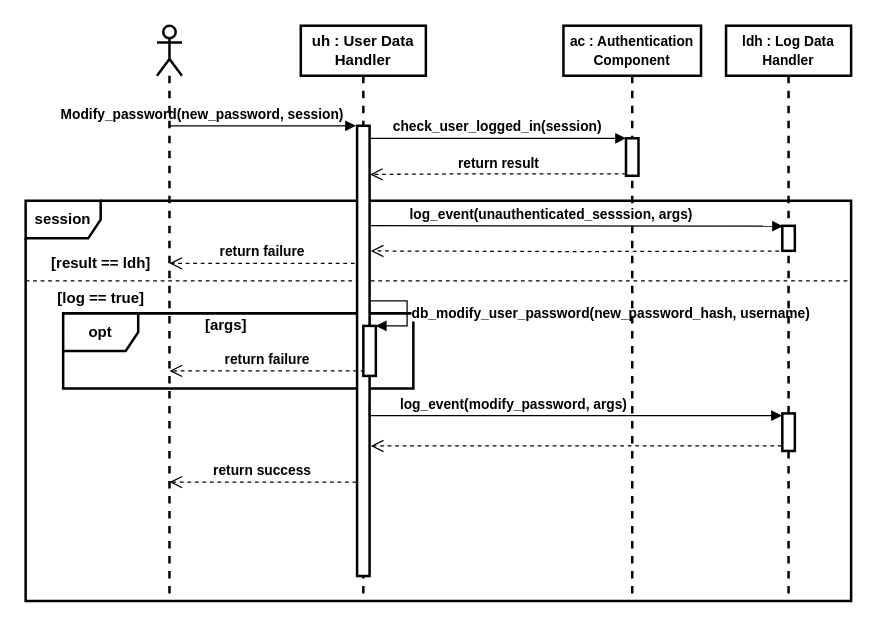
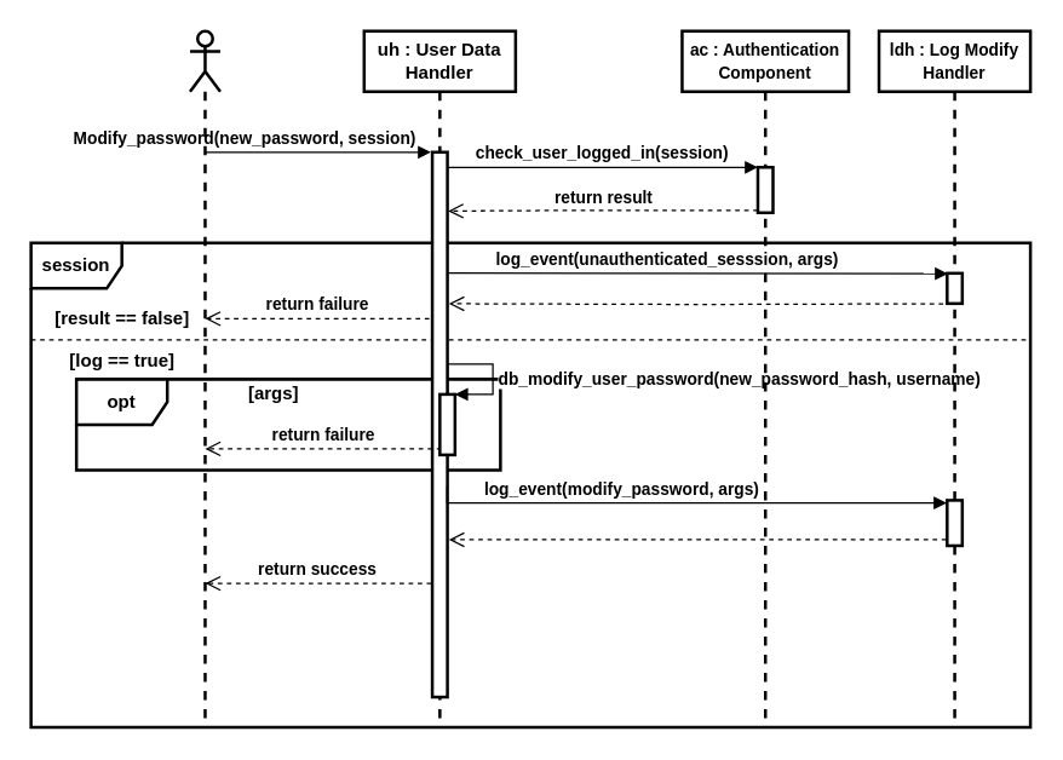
  <mxCell id="0" />
  <mxCell id="1" parent="0" />
  <mxCell id="2" value="&lt;b&gt;opt&lt;/b&gt;" style="shape=umlFrame;whiteSpace=wrap;html=1;strokeWidth=2;" vertex="1" parent="1"><mxGeometry x="50" y="250" width="280" height="60" as="geometry" /></mxCell>
  <mxCell id="3" value="&lt;b&gt;session&lt;/b&gt;" style="shape=umlFrame;whiteSpace=wrap;html=1;strokeWidth=2;" parent="1" vertex="1"><mxGeometry x="20" y="160" width="660" height="320" as="geometry" /></mxCell>
  <mxCell id="4" value="" style="line;strokeWidth=1;fillColor=none;align=left;verticalAlign=middle;spacingTop=-1;spacingLeft=3;spacingRight=3;rotatable=0;labelPosition=right;points=[];portConstraint=eastwest;dashed=1;" parent="1" vertex="1"><mxGeometry x="20" y="220" width="660" height="8" as="geometry" /></mxCell>
  <mxCell id="5" style="edgeStyle=orthogonalEdgeStyle;rounded=0;orthogonalLoop=1;jettySize=auto;html=1;endArrow=block;endFill=1;entryX=-0.089;entryY=0;entryDx=0;entryDy=0;entryPerimeter=0;strokeWidth=1;" parent="1" source="7" target="9" edge="1"><mxGeometry relative="1" as="geometry"><Array as="points"><mxPoint x="180" y="100" /><mxPoint x="180" y="100" /></Array></mxGeometry></mxCell>
  <mxCell id="6" value="&lt;div&gt;&lt;b&gt;Modify_password(new_password, session)&lt;/b&gt;&lt;/div&gt;" style="edgeLabel;html=1;align=center;verticalAlign=middle;resizable=0;points=[];" parent="5" vertex="1" connectable="0"><mxGeometry x="0.227" y="-1" relative="1" as="geometry"><mxPoint x="-66" y="-11" as="offset" /></mxGeometry></mxCell>
  <mxCell id="7" value="" style="shape=umlLifeline;participant=umlActor;perimeter=lifelinePerimeter;whiteSpace=wrap;html=1;container=1;collapsible=0;recursiveResize=0;verticalAlign=top;spacingTop=36;outlineConnect=0;strokeWidth=2;" parent="1" vertex="1"><mxGeometry x="125" y="20" width="20" height="460" as="geometry" /></mxCell>
  <mxCell id="8" value="&lt;b&gt;uh : User Data&lt;br&gt; Handler&lt;/b&gt;" style="shape=umlLifeline;perimeter=lifelinePerimeter;whiteSpace=wrap;html=1;container=1;collapsible=0;recursiveResize=0;outlineConnect=0;strokeWidth=2;" parent="1" vertex="1"><mxGeometry x="240" y="20" width="100" height="460" as="geometry" /></mxCell>
  <mxCell id="9" value="" style="html=1;points=[];perimeter=orthogonalPerimeter;strokeWidth=2;" parent="8" vertex="1"><mxGeometry x="45" y="80" width="10" height="360" as="geometry" /></mxCell>
  <mxCell id="10" value="" style="html=1;points=[];perimeter=orthogonalPerimeter;strokeWidth=2;" parent="8" vertex="1"><mxGeometry x="50" y="240" width="10" height="40" as="geometry" /></mxCell>
  <mxCell id="11" value="&lt;b&gt;db_modify_user_password(new_password_hash, username)&lt;/b&gt;" style="edgeStyle=orthogonalEdgeStyle;html=1;align=left;spacingLeft=2;endArrow=block;rounded=0;entryX=1;entryY=0;exitX=0.392;exitY=-0.009;exitDx=0;exitDy=0;exitPerimeter=0;strokeWidth=1;" parent="8" source="10" target="10" edge="1"><mxGeometry x="0.265" relative="1" as="geometry"><mxPoint x="55" y="250" as="sourcePoint" /><Array as="points"><mxPoint x="55" y="240" /><mxPoint x="55" y="220" /><mxPoint x="85" y="220" /><mxPoint x="85" y="240" /></Array><mxPoint as="offset" /></mxGeometry></mxCell>
  <mxCell id="12" value="&lt;font style=&quot;font-size: 11px&quot;&gt;&lt;b&gt;ac : Authentication Component&lt;br&gt;&lt;/b&gt;&lt;/font&gt;" style="shape=umlLifeline;perimeter=lifelinePerimeter;whiteSpace=wrap;html=1;container=1;collapsible=0;recursiveResize=0;outlineConnect=0;strokeWidth=2;" parent="1" vertex="1"><mxGeometry x="450" y="20" width="110" height="460" as="geometry" /></mxCell>
  <mxCell id="13" value="" style="html=1;points=[];perimeter=orthogonalPerimeter;strokeWidth=2;" parent="12" vertex="1"><mxGeometry x="50" y="90" width="10" height="30" as="geometry" /></mxCell>
  <mxCell id="14" value="&lt;b&gt;check_user_logged_in(session)&lt;/b&gt;" style="html=1;verticalAlign=bottom;endArrow=block;entryX=0;entryY=0;rounded=0;edgeStyle=orthogonalEdgeStyle;exitX=1.028;exitY=0.028;exitDx=0;exitDy=0;exitPerimeter=0;strokeWidth=1;" parent="1" source="9" target="13" edge="1"><mxGeometry relative="1" as="geometry"><mxPoint x="297" y="110" as="sourcePoint" /><Array as="points"><mxPoint x="297" y="110" /></Array></mxGeometry></mxCell>
  <mxCell id="15" value="&lt;b&gt;return result&lt;br&gt;&lt;/b&gt;" style="html=1;verticalAlign=bottom;endArrow=open;dashed=1;endSize=8;exitX=0;exitY=0.95;rounded=0;edgeStyle=orthogonalEdgeStyle;entryX=1.04;entryY=0.108;entryDx=0;entryDy=0;entryPerimeter=0;strokeWidth=1;" parent="1" source="13" target="9" edge="1"><mxGeometry relative="1" as="geometry"><mxPoint x="300" y="139" as="targetPoint" /><Array as="points"><mxPoint x="365" y="138" /></Array></mxGeometry></mxCell>
- <mxCell id="16" value="&lt;b&gt;[result == ldh]&lt;br&gt;&lt;/b&gt;" style="text;html=1;align=center;verticalAlign=middle;resizable=0;points=[];autosize=1;strokeColor=none;fillColor=none;" parent="1" vertex="1"><mxGeometry x="30" y="200" width="100" height="20" as="geometry" /></mxCell>
+ <mxCell id="16" value="&lt;b&gt;[result == false]&lt;br&gt;&lt;/b&gt;" style="text;html=1;align=center;verticalAlign=middle;resizable=0;points=[];autosize=1;strokeColor=none;fillColor=none;" parent="1" vertex="1"><mxGeometry x="30" y="200" width="100" height="20" as="geometry" /></mxCell>
  <mxCell id="17" value="&lt;b&gt;return failure&lt;br&gt;&lt;/b&gt;" style="html=1;verticalAlign=bottom;endArrow=open;dashed=1;endSize=8;rounded=0;edgeStyle=orthogonalEdgeStyle;strokeWidth=1;" parent="1" target="7" edge="1"><mxGeometry relative="1" as="geometry"><mxPoint x="283" y="210" as="sourcePoint" /><mxPoint x="150" y="200" as="targetPoint" /><Array as="points"><mxPoint x="283" y="210" /></Array></mxGeometry></mxCell>
  <mxCell id="18" value="&lt;b&gt;[log == true]&lt;br&gt;&lt;/b&gt;" style="text;html=1;align=center;verticalAlign=middle;resizable=0;points=[];autosize=1;strokeColor=none;fillColor=none;" parent="1" vertex="1"><mxGeometry x="30" y="228" width="100" height="20" as="geometry" /></mxCell>
- <mxCell id="19" value="&lt;font style=&quot;font-size: 11px&quot;&gt;&lt;b&gt;ldh : Log Data Handler&lt;br&gt;&lt;/b&gt;&lt;/font&gt;" style="shape=umlLifeline;perimeter=lifelinePerimeter;whiteSpace=wrap;html=1;container=1;collapsible=0;recursiveResize=0;outlineConnect=0;strokeWidth=2;" parent="1" vertex="1"><mxGeometry x="580" y="20" width="100" height="460" as="geometry" /></mxCell>
+ <mxCell id="19" value="&lt;font style=&quot;font-size: 11px&quot;&gt;&lt;b&gt;ldh : Log Modify Handler&lt;br&gt;&lt;/b&gt;&lt;/font&gt;" style="shape=umlLifeline;perimeter=lifelinePerimeter;whiteSpace=wrap;html=1;container=1;collapsible=0;recursiveResize=0;outlineConnect=0;strokeWidth=2;" parent="1" vertex="1"><mxGeometry x="580" y="20" width="100" height="460" as="geometry" /></mxCell>
  <mxCell id="20" value="" style="html=1;points=[];perimeter=orthogonalPerimeter;strokeWidth=2;" parent="19" vertex="1"><mxGeometry x="45" y="310" width="10" height="30" as="geometry" /></mxCell>
  <mxCell id="21" value="" style="html=1;points=[];perimeter=orthogonalPerimeter;fontSize=11;strokeWidth=2;" parent="19" vertex="1"><mxGeometry x="45" y="160" width="10" height="20" as="geometry" /></mxCell>
  <mxCell id="22" value="&lt;b&gt;log_event(&lt;font style=&quot;font-size: 11px&quot;&gt;modify_password&lt;/font&gt;, args)&lt;/b&gt;" style="html=1;verticalAlign=bottom;endArrow=block;rounded=0;edgeStyle=orthogonalEdgeStyle;entryX=-0.031;entryY=0.057;entryDx=0;entryDy=0;entryPerimeter=0;exitX=0.983;exitY=0.863;exitDx=0;exitDy=0;exitPerimeter=0;strokeWidth=1;" parent="1" target="20" edge="1"><mxGeometry x="-0.26" width="80" relative="1" as="geometry"><mxPoint x="294.83" y="320.68" as="sourcePoint" /><mxPoint x="380" y="330" as="targetPoint" /><Array as="points"><mxPoint x="295" y="332" /></Array><mxPoint as="offset" /></mxGeometry></mxCell>
  <mxCell id="23" value="" style="html=1;verticalAlign=bottom;endArrow=open;dashed=1;endSize=8;rounded=0;edgeStyle=orthogonalEdgeStyle;exitX=-0.057;exitY=0.871;exitDx=0;exitDy=0;exitPerimeter=0;strokeWidth=1;" parent="1" source="20" edge="1"><mxGeometry relative="1" as="geometry"><mxPoint x="640" y="350" as="sourcePoint" /><mxPoint x="296" y="356" as="targetPoint" /><Array as="points"><mxPoint x="296" y="356" /></Array></mxGeometry></mxCell>
  <mxCell id="24" value="&lt;b&gt;return success&lt;br&gt;&lt;/b&gt;" style="html=1;verticalAlign=bottom;endArrow=open;dashed=1;endSize=8;rounded=0;edgeStyle=orthogonalEdgeStyle;exitX=-0.065;exitY=0.997;exitDx=0;exitDy=0;exitPerimeter=0;strokeWidth=1;" parent="1" edge="1"><mxGeometry relative="1" as="geometry"><mxPoint x="284.35" y="384.92" as="sourcePoint" /><mxPoint x="135" y="384.9" as="targetPoint" /><Array as="points"><mxPoint x="180" y="385" /><mxPoint x="180" y="385" /></Array></mxGeometry></mxCell>
  <mxCell id="25" value="&lt;b&gt;log_event(&lt;font style=&quot;font-size: 11px&quot;&gt;unauthenticated_sesssion&lt;/font&gt;, args)&lt;/b&gt;" style="html=1;verticalAlign=bottom;endArrow=block;rounded=0;fontSize=11;strokeWidth=1;entryX=0.051;entryY=0.014;entryDx=0;entryDy=0;entryPerimeter=0;exitX=1.002;exitY=0.222;exitDx=0;exitDy=0;exitPerimeter=0;edgeStyle=orthogonalEdgeStyle;" parent="1" source="9" target="21" edge="1"><mxGeometry x="-0.123" width="80" relative="1" as="geometry"><mxPoint x="300" y="190" as="sourcePoint" /><mxPoint x="380" y="190" as="targetPoint" /><Array as="points"><mxPoint x="296" y="180" /></Array><mxPoint as="offset" /></mxGeometry></mxCell>
  <mxCell id="26" value="" style="html=1;verticalAlign=bottom;endArrow=open;dashed=1;endSize=8;rounded=0;edgeStyle=orthogonalEdgeStyle;exitX=-0.057;exitY=0.871;exitDx=0;exitDy=0;exitPerimeter=0;strokeWidth=1;entryX=1.098;entryY=0.278;entryDx=0;entryDy=0;entryPerimeter=0;" parent="1" target="9" edge="1"><mxGeometry relative="1" as="geometry"><mxPoint x="628.43" y="200.13" as="sourcePoint" /><mxPoint x="300" y="200" as="targetPoint" /><Array as="points" /></mxGeometry></mxCell>
  <mxCell id="27" value="&lt;b&gt;[args]&lt;/b&gt;" style="text;html=1;align=center;verticalAlign=middle;resizable=0;points=[];autosize=1;strokeColor=none;fillColor=none;" vertex="1" parent="1"><mxGeometry x="150" y="250" width="60" height="20" as="geometry" /></mxCell>
  <mxCell id="28" value="&lt;b&gt;return failure&lt;br&gt;&lt;/b&gt;" style="html=1;verticalAlign=bottom;endArrow=open;dashed=1;endSize=8;rounded=0;edgeStyle=orthogonalEdgeStyle;strokeWidth=1;exitX=0;exitY=0.925;exitDx=0;exitDy=0;exitPerimeter=0;" edge="1" parent="1" source="10"><mxGeometry relative="1" as="geometry"><mxPoint x="285" y="296" as="sourcePoint" /><mxPoint x="135" y="296" as="targetPoint" /><Array as="points"><mxPoint x="290" y="296" /></Array></mxGeometry></mxCell>
